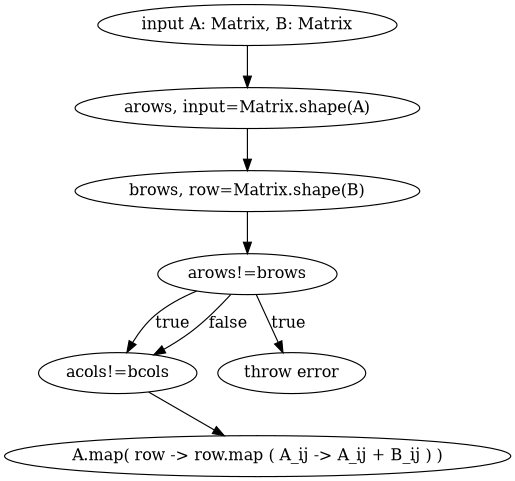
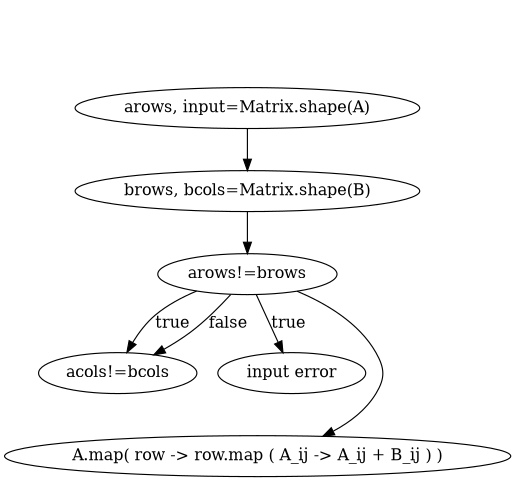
  digraph {
-   n1 [label="input A: Matrix, B: Matrix"]
    n2 [label="arows, input=Matrix.shape(A)"]
-   n3 [label="brows, row=Matrix.shape(B)"]
+   n3 [label="brows, bcols=Matrix.shape(B)"]
    n4 [label="arows!=brows"]
    n5 [label="acols!=bcols"]
-   n6 [label="throw error"]
+   n6 [label="input error"]
    n7 [label="A.map( row -> row.map ( A_ij -> A_ij + B_ij ) )"]
-   n1 -> n2
    n2 -> n3
    n3 -> n4
    n4 -> n5 [label=true]
    n4 -> n5 [label=false]
    n4 -> n6 [label=true]
-   n5 -> n7
+   n4 -> n7
  }
